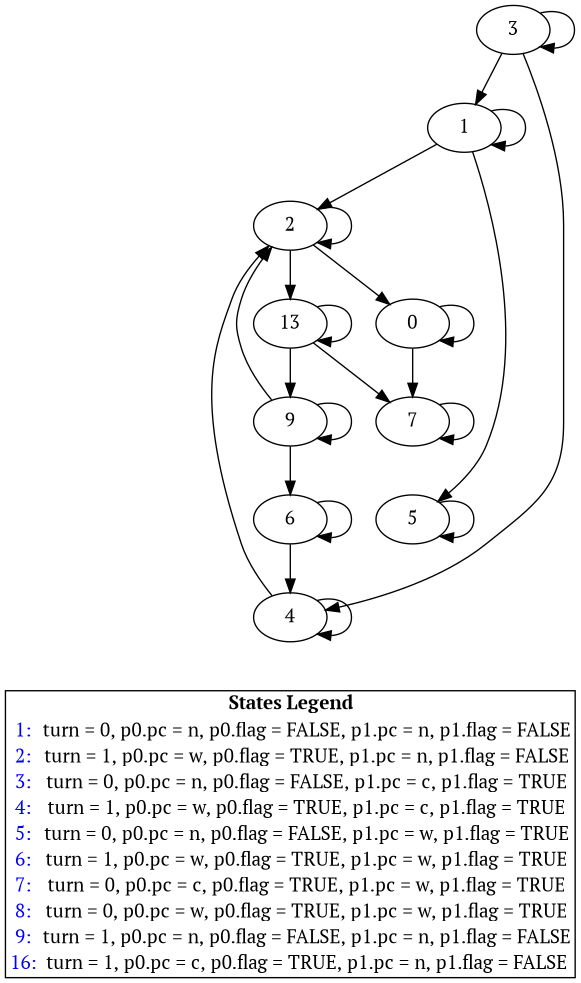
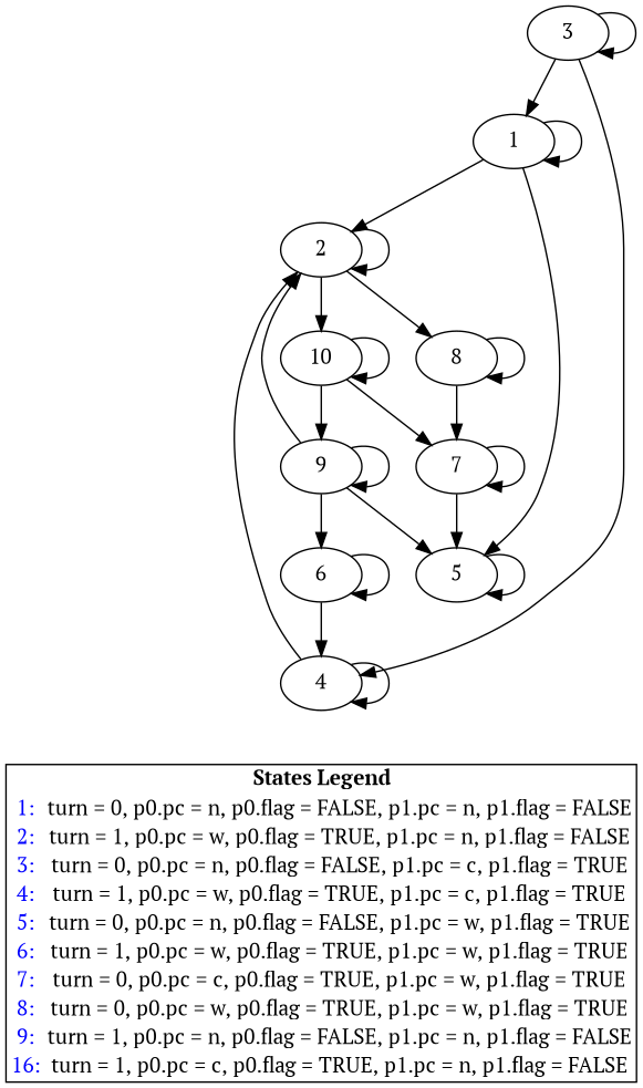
  strict digraph {
    fontname="PT Serif"
    node [fontname="PT Serif"]
    edge [fontname="PT Serif"]
    n1 [label=<     <TABLE BORDER="1" CELLBORDER="0" CELLSPACING="0" CELLPADDING="2">      <TR>       <TD COLSPAN="2"><B>States Legend</B></TD>      </TR> <TR><TD><FONT COLOR="blue">1:</FONT></TD><TD><FONT COLOR="black">turn = 0, p0.pc = n, p0.flag = FALSE, p1.pc = n, p1.flag = FALSE</FONT></TD></TR> <TR><TD><FONT COLOR="blue">2:</FONT></TD><TD><FONT COLOR="black">turn = 1, p0.pc = w, p0.flag = TRUE, p1.pc = n, p1.flag = FALSE</FONT></TD></TR> <TR><TD><FONT COLOR="blue">3:</FONT></TD><TD><FONT COLOR="black">turn = 0, p0.pc = n, p0.flag = FALSE, p1.pc = c, p1.flag = TRUE</FONT></TD></TR> <TR><TD><FONT COLOR="blue">4:</FONT></TD><TD><FONT COLOR="black">turn = 1, p0.pc = w, p0.flag = TRUE, p1.pc = c, p1.flag = TRUE</FONT></TD></TR> <TR><TD><FONT COLOR="blue">5:</FONT></TD><TD><FONT COLOR="black">turn = 0, p0.pc = n, p0.flag = FALSE, p1.pc = w, p1.flag = TRUE</FONT></TD></TR> <TR><TD><FONT COLOR="blue">6:</FONT></TD><TD><FONT COLOR="black">turn = 1, p0.pc = w, p0.flag = TRUE, p1.pc = w, p1.flag = TRUE</FONT></TD></TR> <TR><TD><FONT COLOR="blue">7:</FONT></TD><TD><FONT COLOR="black">turn = 0, p0.pc = c, p0.flag = TRUE, p1.pc = w, p1.flag = TRUE</FONT></TD></TR> <TR><TD><FONT COLOR="blue">8:</FONT></TD><TD><FONT COLOR="black">turn = 0, p0.pc = w, p0.flag = TRUE, p1.pc = w, p1.flag = TRUE</FONT></TD></TR> <TR><TD><FONT COLOR="blue">9:</FONT></TD><TD><FONT COLOR="black">turn = 1, p0.pc = n, p0.flag = FALSE, p1.pc = n, p1.flag = FALSE</FONT></TD></TR> <TR><TD><FONT COLOR="blue">16:</FONT></TD><TD><FONT COLOR="black">turn = 1, p0.pc = c, p0.flag = TRUE, p1.pc = n, p1.flag = FALSE</FONT></TD></TR>  </TABLE> > margin=0 shape=none]
    1
    2
    5
-   8 [label=0]
-   10 [label=13]
+   8
+   10
    7
    9
    3
    4
    6
    subgraph sub_1 {
      rank=sink
      n1
    }
    1 -> 1
    1 -> 2
    1 -> 5
    2 -> 2
    2 -> 8
    2 -> 10
    5 -> 5
    8 -> 8
    8 -> 7
    10 -> 10
    10 -> 7
    10 -> 9
+   7 -> 5
    7 -> 7
    9 -> 2
+   9 -> 5
    9 -> 9
    9 -> 6
    3 -> 1
    3 -> 3
    3 -> 4
    4 -> 2
    4 -> 4
    6 -> 4
    6 -> 6
  }
